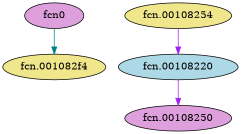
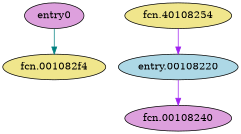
  digraph {
    node [fillcolor=plum style=filled]
    edge [color=purple]
-   n1 [label=fcn0]
+   n1 [label=entry0]
    n2 [fillcolor=khaki label="fcn.001082f4"]
-   n3 [fillcolor=khaki label="fcn.00108254"]
-   n4 [fillcolor=lightblue label="fcn.00108220"]
-   n5 [label="fcn.00108250"]
+   n3 [fillcolor=khaki label="fcn.40108254"]
+   n4 [fillcolor=lightblue label="entry.00108220"]
+   n5 [label="fcn.00108240"]
    n1 -> n2 [color=teal]
    n3 -> n4
    n4 -> n5
  }
